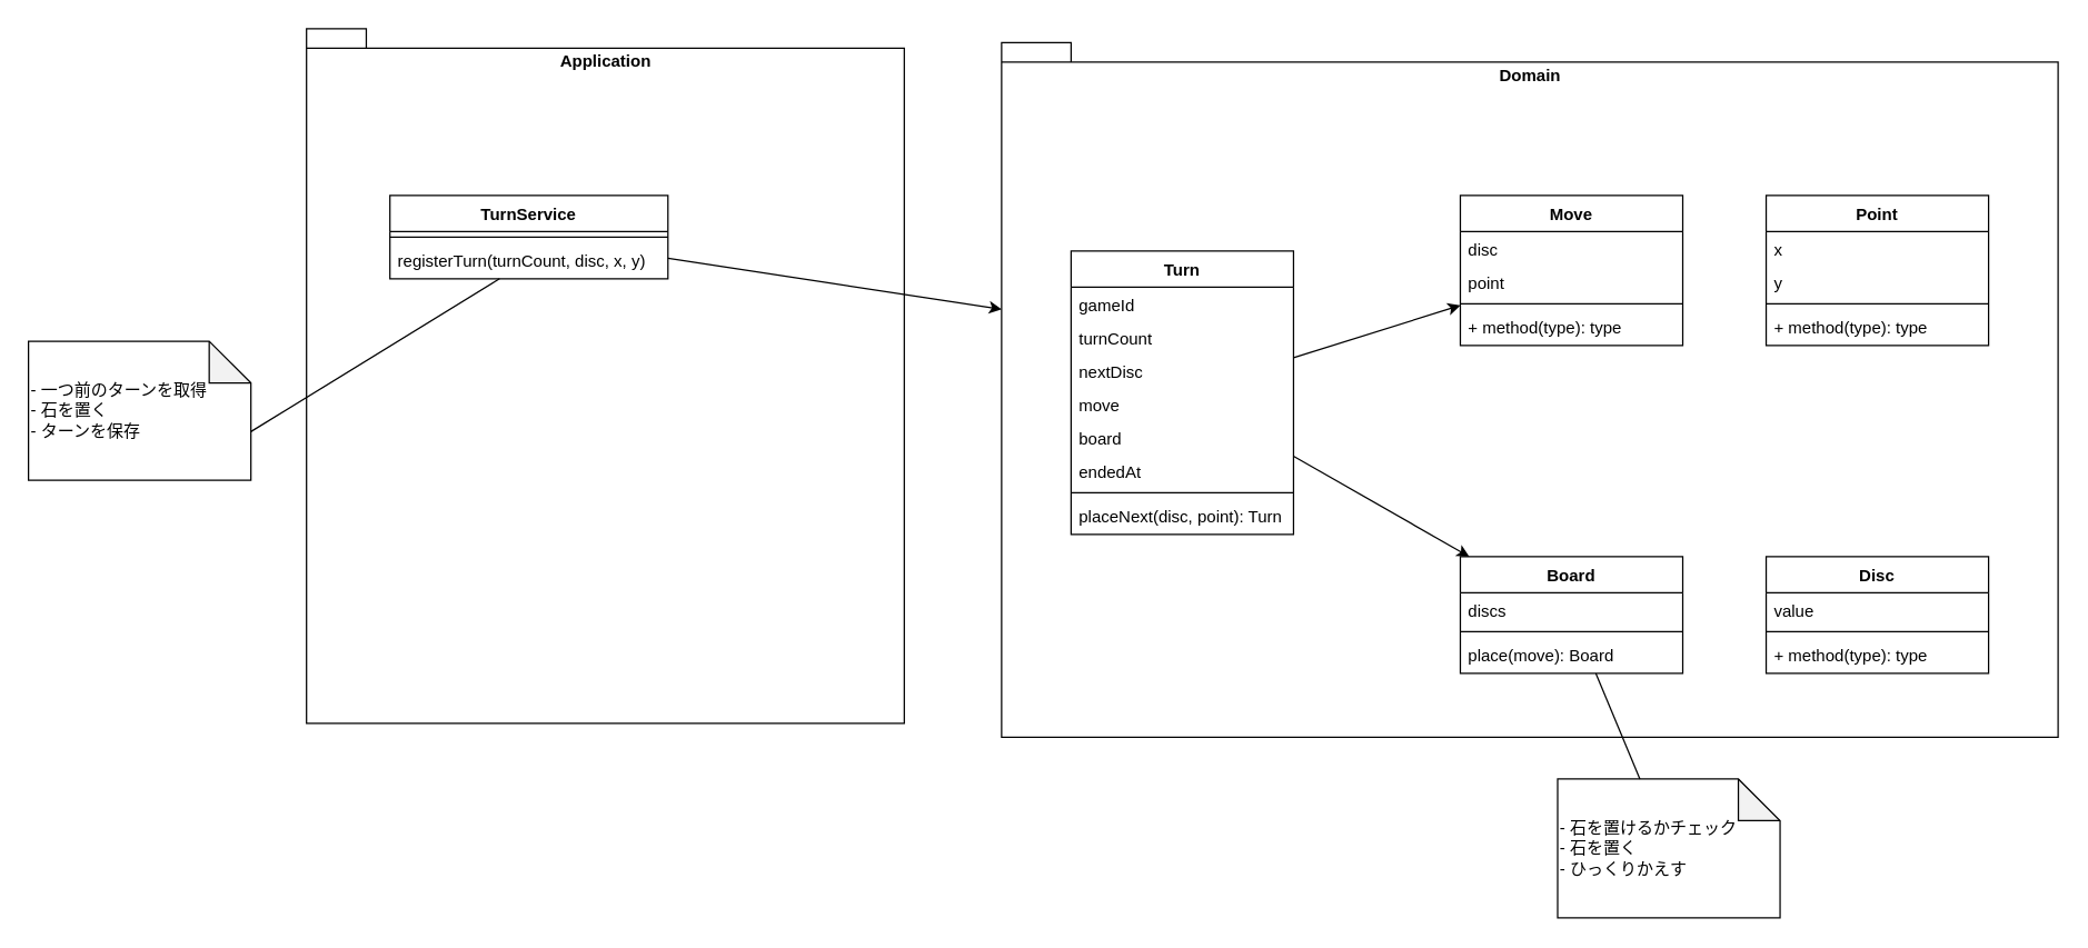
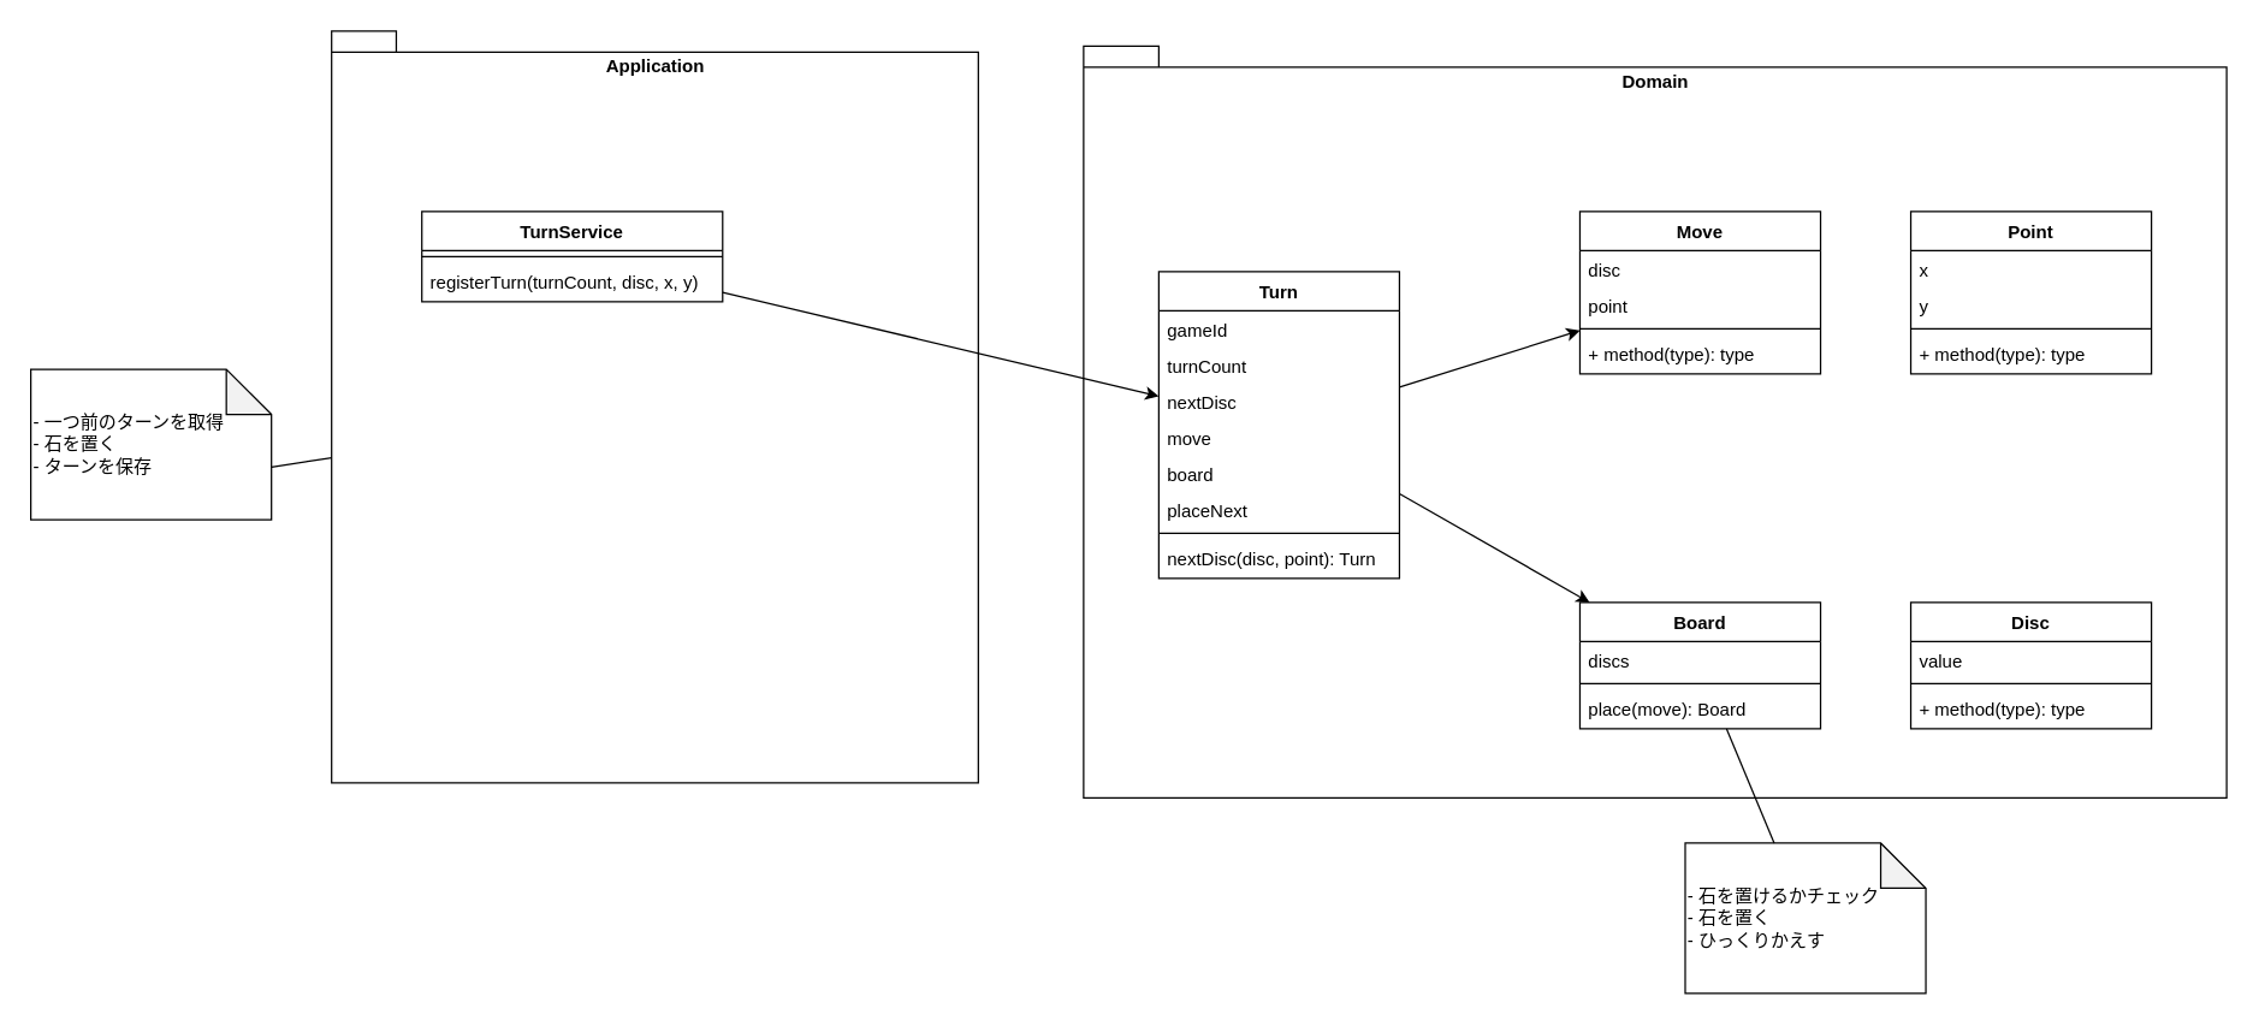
  <mxCell id="0" />
  <mxCell id="1" parent="0" />
  <mxCell id="2" value="Domain" style="shape=folder;fontStyle=1;spacingTop=10;tabWidth=40;tabHeight=14;tabPosition=left;html=1;fillColor=none;horizontal=1;verticalAlign=top;" vertex="1" parent="1"><mxGeometry x="720" y="30" width="760" height="500" as="geometry" /></mxCell>
  <mxCell id="3" style="edgeStyle=none;html=1;" edge="1" parent="1" source="5" target="14"><mxGeometry relative="1" as="geometry" /></mxCell>
  <mxCell id="4" style="edgeStyle=none;html=1;" edge="1" parent="1" source="5" target="19"><mxGeometry relative="1" as="geometry" /></mxCell>
  <mxCell id="5" value="Turn" style="swimlane;fontStyle=1;align=center;verticalAlign=top;childLayout=stackLayout;horizontal=1;startSize=26;horizontalStack=0;resizeParent=1;resizeParentMax=0;resizeLast=0;collapsible=1;marginBottom=0;" vertex="1" parent="1"><mxGeometry x="770" y="180" width="160" height="204" as="geometry" /></mxCell>
  <mxCell id="6" value="gameId" style="text;strokeColor=none;fillColor=none;align=left;verticalAlign=top;spacingLeft=4;spacingRight=4;overflow=hidden;rotatable=0;points=[[0,0.5],[1,0.5]];portConstraint=eastwest;" vertex="1" parent="5"><mxGeometry y="26" width="160" height="24" as="geometry" /></mxCell>
  <mxCell id="7" value="turnCount" style="text;strokeColor=none;fillColor=none;align=left;verticalAlign=top;spacingLeft=4;spacingRight=4;overflow=hidden;rotatable=0;points=[[0,0.5],[1,0.5]];portConstraint=eastwest;" vertex="1" parent="5"><mxGeometry y="50" width="160" height="24" as="geometry" /></mxCell>
  <mxCell id="8" value="nextDisc" style="text;strokeColor=none;fillColor=none;align=left;verticalAlign=top;spacingLeft=4;spacingRight=4;overflow=hidden;rotatable=0;points=[[0,0.5],[1,0.5]];portConstraint=eastwest;" vertex="1" parent="5"><mxGeometry y="74" width="160" height="24" as="geometry" /></mxCell>
  <mxCell id="9" value="move" style="text;strokeColor=none;fillColor=none;align=left;verticalAlign=top;spacingLeft=4;spacingRight=4;overflow=hidden;rotatable=0;points=[[0,0.5],[1,0.5]];portConstraint=eastwest;" vertex="1" parent="5"><mxGeometry y="98" width="160" height="24" as="geometry" /></mxCell>
  <mxCell id="10" value="board" style="text;strokeColor=none;fillColor=none;align=left;verticalAlign=top;spacingLeft=4;spacingRight=4;overflow=hidden;rotatable=0;points=[[0,0.5],[1,0.5]];portConstraint=eastwest;" vertex="1" parent="5"><mxGeometry y="122" width="160" height="24" as="geometry" /></mxCell>
- <mxCell id="11" value="endedAt" style="text;strokeColor=none;fillColor=none;align=left;verticalAlign=top;spacingLeft=4;spacingRight=4;overflow=hidden;rotatable=0;points=[[0,0.5],[1,0.5]];portConstraint=eastwest;" vertex="1" parent="5"><mxGeometry y="146" width="160" height="24" as="geometry" /></mxCell>
+ <mxCell id="11" value="placeNext" style="text;strokeColor=none;fillColor=none;align=left;verticalAlign=top;spacingLeft=4;spacingRight=4;overflow=hidden;rotatable=0;points=[[0,0.5],[1,0.5]];portConstraint=eastwest;" vertex="1" parent="5"><mxGeometry y="146" width="160" height="24" as="geometry" /></mxCell>
  <mxCell id="12" value="" style="line;strokeWidth=1;fillColor=none;align=left;verticalAlign=middle;spacingTop=-1;spacingLeft=3;spacingRight=3;rotatable=0;labelPosition=right;points=[];portConstraint=eastwest;strokeColor=inherit;" vertex="1" parent="5"><mxGeometry y="170" width="160" height="8" as="geometry" /></mxCell>
- <mxCell id="13" value="placeNext(disc, point): Turn" style="text;strokeColor=none;fillColor=none;align=left;verticalAlign=top;spacingLeft=4;spacingRight=4;overflow=hidden;rotatable=0;points=[[0,0.5],[1,0.5]];portConstraint=eastwest;" vertex="1" parent="5"><mxGeometry y="178" width="160" height="26" as="geometry" /></mxCell>
+ <mxCell id="13" value="nextDisc(disc, point): Turn" style="text;strokeColor=none;fillColor=none;align=left;verticalAlign=top;spacingLeft=4;spacingRight=4;overflow=hidden;rotatable=0;points=[[0,0.5],[1,0.5]];portConstraint=eastwest;" vertex="1" parent="5"><mxGeometry y="178" width="160" height="26" as="geometry" /></mxCell>
  <mxCell id="14" value="Move" style="swimlane;fontStyle=1;align=center;verticalAlign=top;childLayout=stackLayout;horizontal=1;startSize=26;horizontalStack=0;resizeParent=1;resizeParentMax=0;resizeLast=0;collapsible=1;marginBottom=0;" vertex="1" parent="1"><mxGeometry x="1050" y="140" width="160" height="108" as="geometry" /></mxCell>
  <mxCell id="15" value="disc" style="text;strokeColor=none;fillColor=none;align=left;verticalAlign=top;spacingLeft=4;spacingRight=4;overflow=hidden;rotatable=0;points=[[0,0.5],[1,0.5]];portConstraint=eastwest;" vertex="1" parent="14"><mxGeometry y="26" width="160" height="24" as="geometry" /></mxCell>
  <mxCell id="16" value="point" style="text;strokeColor=none;fillColor=none;align=left;verticalAlign=top;spacingLeft=4;spacingRight=4;overflow=hidden;rotatable=0;points=[[0,0.5],[1,0.5]];portConstraint=eastwest;" vertex="1" parent="14"><mxGeometry y="50" width="160" height="24" as="geometry" /></mxCell>
  <mxCell id="17" value="" style="line;strokeWidth=1;fillColor=none;align=left;verticalAlign=middle;spacingTop=-1;spacingLeft=3;spacingRight=3;rotatable=0;labelPosition=right;points=[];portConstraint=eastwest;strokeColor=inherit;" vertex="1" parent="14"><mxGeometry y="74" width="160" height="8" as="geometry" /></mxCell>
  <mxCell id="18" value="+ method(type): type" style="text;strokeColor=none;fillColor=none;align=left;verticalAlign=top;spacingLeft=4;spacingRight=4;overflow=hidden;rotatable=0;points=[[0,0.5],[1,0.5]];portConstraint=eastwest;" vertex="1" parent="14"><mxGeometry y="82" width="160" height="26" as="geometry" /></mxCell>
  <mxCell id="19" value="Board" style="swimlane;fontStyle=1;align=center;verticalAlign=top;childLayout=stackLayout;horizontal=1;startSize=26;horizontalStack=0;resizeParent=1;resizeParentMax=0;resizeLast=0;collapsible=1;marginBottom=0;" vertex="1" parent="1"><mxGeometry x="1050" y="400" width="160" height="84" as="geometry" /></mxCell>
  <mxCell id="20" value="discs" style="text;strokeColor=none;fillColor=none;align=left;verticalAlign=top;spacingLeft=4;spacingRight=4;overflow=hidden;rotatable=0;points=[[0,0.5],[1,0.5]];portConstraint=eastwest;" vertex="1" parent="19"><mxGeometry y="26" width="160" height="24" as="geometry" /></mxCell>
  <mxCell id="21" value="" style="line;strokeWidth=1;fillColor=none;align=left;verticalAlign=middle;spacingTop=-1;spacingLeft=3;spacingRight=3;rotatable=0;labelPosition=right;points=[];portConstraint=eastwest;strokeColor=inherit;" vertex="1" parent="19"><mxGeometry y="50" width="160" height="8" as="geometry" /></mxCell>
  <mxCell id="22" value="place(move): Board" style="text;strokeColor=none;fillColor=none;align=left;verticalAlign=top;spacingLeft=4;spacingRight=4;overflow=hidden;rotatable=0;points=[[0,0.5],[1,0.5]];portConstraint=eastwest;" vertex="1" parent="19"><mxGeometry y="58" width="160" height="26" as="geometry" /></mxCell>
  <mxCell id="23" value="Disc" style="swimlane;fontStyle=1;align=center;verticalAlign=top;childLayout=stackLayout;horizontal=1;startSize=26;horizontalStack=0;resizeParent=1;resizeParentMax=0;resizeLast=0;collapsible=1;marginBottom=0;" vertex="1" parent="1"><mxGeometry x="1270" y="400" width="160" height="84" as="geometry" /></mxCell>
  <mxCell id="24" value="value" style="text;strokeColor=none;fillColor=none;align=left;verticalAlign=top;spacingLeft=4;spacingRight=4;overflow=hidden;rotatable=0;points=[[0,0.5],[1,0.5]];portConstraint=eastwest;" vertex="1" parent="23"><mxGeometry y="26" width="160" height="24" as="geometry" /></mxCell>
  <mxCell id="25" value="" style="line;strokeWidth=1;fillColor=none;align=left;verticalAlign=middle;spacingTop=-1;spacingLeft=3;spacingRight=3;rotatable=0;labelPosition=right;points=[];portConstraint=eastwest;strokeColor=inherit;" vertex="1" parent="23"><mxGeometry y="50" width="160" height="8" as="geometry" /></mxCell>
  <mxCell id="26" value="+ method(type): type" style="text;strokeColor=none;fillColor=none;align=left;verticalAlign=top;spacingLeft=4;spacingRight=4;overflow=hidden;rotatable=0;points=[[0,0.5],[1,0.5]];portConstraint=eastwest;" vertex="1" parent="23"><mxGeometry y="58" width="160" height="26" as="geometry" /></mxCell>
  <mxCell id="27" value="Point" style="swimlane;fontStyle=1;align=center;verticalAlign=top;childLayout=stackLayout;horizontal=1;startSize=26;horizontalStack=0;resizeParent=1;resizeParentMax=0;resizeLast=0;collapsible=1;marginBottom=0;" vertex="1" parent="1"><mxGeometry x="1270" y="140" width="160" height="108" as="geometry" /></mxCell>
  <mxCell id="28" value="x" style="text;strokeColor=none;fillColor=none;align=left;verticalAlign=top;spacingLeft=4;spacingRight=4;overflow=hidden;rotatable=0;points=[[0,0.5],[1,0.5]];portConstraint=eastwest;" vertex="1" parent="27"><mxGeometry y="26" width="160" height="24" as="geometry" /></mxCell>
  <mxCell id="29" value="y" style="text;strokeColor=none;fillColor=none;align=left;verticalAlign=top;spacingLeft=4;spacingRight=4;overflow=hidden;rotatable=0;points=[[0,0.5],[1,0.5]];portConstraint=eastwest;" vertex="1" parent="27"><mxGeometry y="50" width="160" height="24" as="geometry" /></mxCell>
  <mxCell id="30" value="" style="line;strokeWidth=1;fillColor=none;align=left;verticalAlign=middle;spacingTop=-1;spacingLeft=3;spacingRight=3;rotatable=0;labelPosition=right;points=[];portConstraint=eastwest;strokeColor=inherit;" vertex="1" parent="27"><mxGeometry y="74" width="160" height="8" as="geometry" /></mxCell>
  <mxCell id="31" value="+ method(type): type" style="text;strokeColor=none;fillColor=none;align=left;verticalAlign=top;spacingLeft=4;spacingRight=4;overflow=hidden;rotatable=0;points=[[0,0.5],[1,0.5]];portConstraint=eastwest;" vertex="1" parent="27"><mxGeometry y="82" width="160" height="26" as="geometry" /></mxCell>
  <mxCell id="32" value="Application" style="shape=folder;fontStyle=1;spacingTop=10;tabWidth=40;tabHeight=14;tabPosition=left;html=1;fillColor=none;horizontal=1;verticalAlign=top;" vertex="1" parent="1"><mxGeometry x="220" y="20" width="430" height="500" as="geometry" /></mxCell>
- <mxCell id="33" style="edgeStyle=none;html=1;" edge="1" parent="1" source="34" target="2"><mxGeometry relative="1" as="geometry" /></mxCell>
+ <mxCell id="33" style="edgeStyle=none;html=1;" edge="1" parent="1" source="34" target="5"><mxGeometry relative="1" as="geometry" /></mxCell>
  <mxCell id="34" value="TurnService" style="swimlane;fontStyle=1;align=center;verticalAlign=top;childLayout=stackLayout;horizontal=1;startSize=26;horizontalStack=0;resizeParent=1;resizeParentMax=0;resizeLast=0;collapsible=1;marginBottom=0;" vertex="1" parent="1"><mxGeometry x="280" y="140" width="200" height="60" as="geometry" /></mxCell>
  <mxCell id="35" value="" style="line;strokeWidth=1;fillColor=none;align=left;verticalAlign=middle;spacingTop=-1;spacingLeft=3;spacingRight=3;rotatable=0;labelPosition=right;points=[];portConstraint=eastwest;strokeColor=inherit;" vertex="1" parent="34"><mxGeometry y="26" width="200" height="8" as="geometry" /></mxCell>
  <mxCell id="36" value="registerTurn(turnCount, disc, x, y)" style="text;strokeColor=none;fillColor=none;align=left;verticalAlign=top;spacingLeft=4;spacingRight=4;overflow=hidden;rotatable=0;points=[[0,0.5],[1,0.5]];portConstraint=eastwest;" vertex="1" parent="34"><mxGeometry y="34" width="200" height="26" as="geometry" /></mxCell>
  <mxCell id="37" value="- 一つ前のターンを取得&lt;br&gt;- 石を置く&lt;br&gt;- ターンを保存" style="shape=note;whiteSpace=wrap;html=1;backgroundOutline=1;darkOpacity=0.05;fillColor=none;align=left;" vertex="1" parent="1"><mxGeometry x="20" y="245" width="160" height="100" as="geometry" /></mxCell>
- <mxCell id="38" value="" style="endArrow=none;html=1;exitX=0;exitY=0;exitDx=160;exitDy=65;exitPerimeter=0;" edge="1" parent="1" source="37" target="36"><mxGeometry width="50" height="50" relative="1" as="geometry"><mxPoint x="180" y="390" as="sourcePoint" /><mxPoint x="230" y="340" as="targetPoint" /></mxGeometry></mxCell>
+ <mxCell id="38" value="" style="endArrow=none;html=1;exitX=0;exitY=0;exitDx=160;exitDy=65;exitPerimeter=0;" edge="1" parent="1" source="37" target="32"><mxGeometry width="50" height="50" relative="1" as="geometry"><mxPoint x="180" y="390" as="sourcePoint" /><mxPoint x="230" y="340" as="targetPoint" /></mxGeometry></mxCell>
  <mxCell id="39" value="- 石を置けるかチェック&lt;br&gt;- 石を置く&lt;br&gt;- ひっくりかえす" style="shape=note;whiteSpace=wrap;html=1;backgroundOutline=1;darkOpacity=0.05;fillColor=none;align=left;" vertex="1" parent="1"><mxGeometry x="1120" y="560" width="160" height="100" as="geometry" /></mxCell>
  <mxCell id="40" value="" style="endArrow=none;html=1;" edge="1" parent="1" source="39" target="19"><mxGeometry width="50" height="50" relative="1" as="geometry"><mxPoint x="1000" y="560" as="sourcePoint" /><mxPoint x="1050" y="510" as="targetPoint" /></mxGeometry></mxCell>
